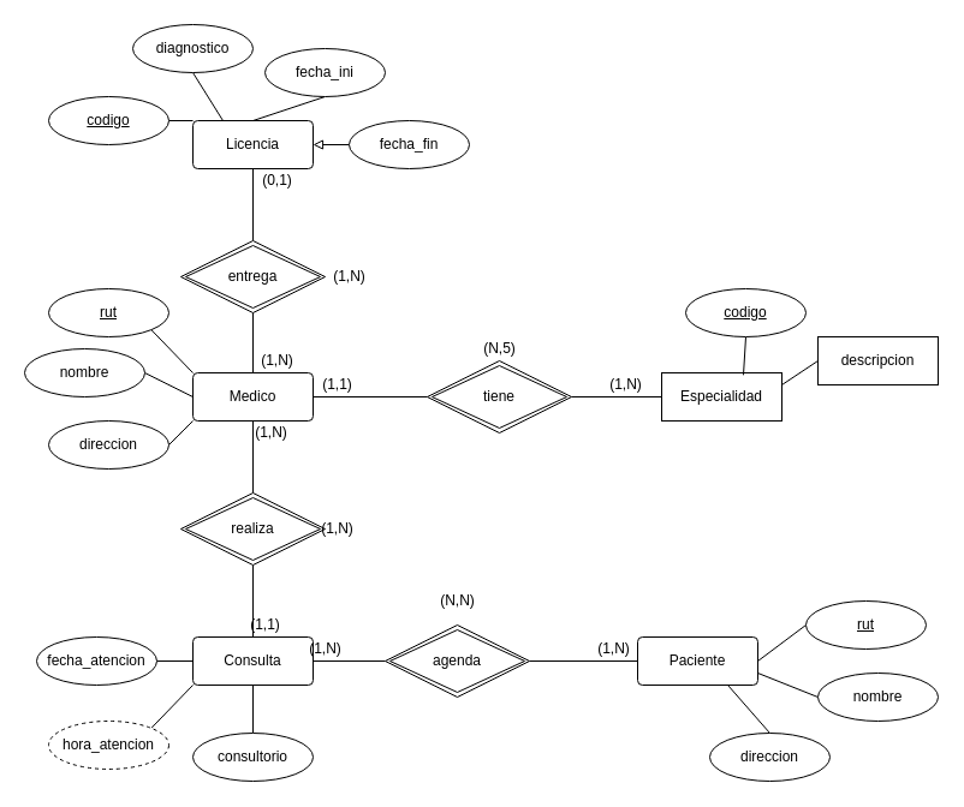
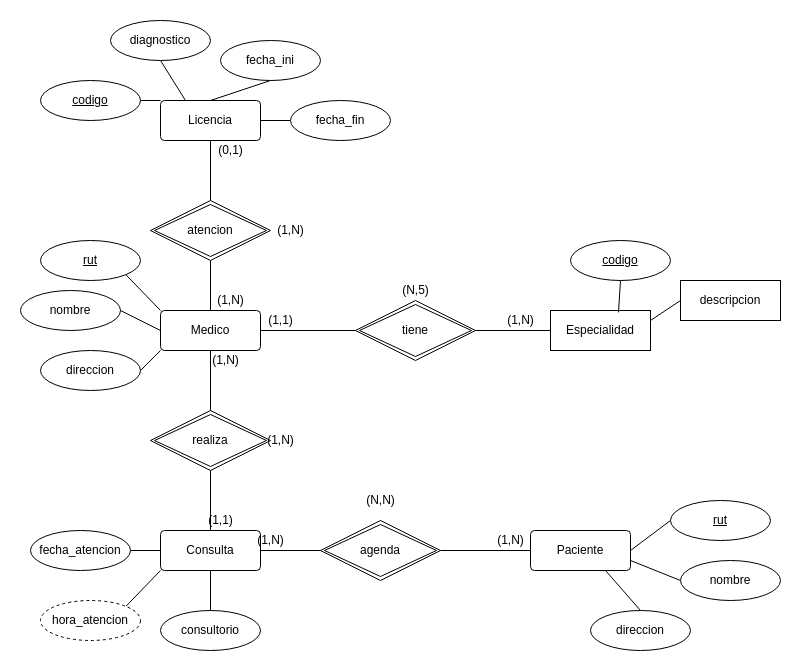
  <mxCell id="0" />
  <mxCell id="1" parent="0" />
  <mxCell id="2" style="edgeStyle=orthogonalEdgeStyle;rounded=0;orthogonalLoop=1;jettySize=auto;html=1;exitX=1;exitY=0.5;exitDx=0;exitDy=0;endArrow=none;endFill=0;entryX=0;entryY=0.5;entryDx=0;entryDy=0;" edge="1" parent="1" source="5" target="8"><mxGeometry relative="1" as="geometry"><mxPoint x="340" y="330" as="targetPoint" /></mxGeometry></mxCell>
  <mxCell id="3" style="edgeStyle=none;rounded=0;orthogonalLoop=1;jettySize=auto;html=1;exitX=0.5;exitY=1;exitDx=0;exitDy=0;entryX=0.5;entryY=0;entryDx=0;entryDy=0;endArrow=none;endFill=0;" edge="1" parent="1" source="5" target="24"><mxGeometry relative="1" as="geometry" /></mxCell>
  <mxCell id="4" style="edgeStyle=none;rounded=0;orthogonalLoop=1;jettySize=auto;html=1;exitX=0.5;exitY=0;exitDx=0;exitDy=0;entryX=0.5;entryY=1;entryDx=0;entryDy=0;endArrow=none;endFill=0;" edge="1" parent="1" source="5" target="40"><mxGeometry relative="1" as="geometry" /></mxCell>
  <mxCell id="5" value="Medico" style="rounded=1;arcSize=10;whiteSpace=wrap;html=1;align=center;" vertex="1" parent="1"><mxGeometry x="160" y="310" width="100" height="40" as="geometry" /></mxCell>
  <mxCell id="6" value="Especialidad" style="arcSize=0;whiteSpace=wrap;html=1;align=center;rounded=0;" vertex="1" parent="1"><mxGeometry x="550" y="310" width="100" height="40" as="geometry" /></mxCell>
  <mxCell id="7" style="edgeStyle=orthogonalEdgeStyle;rounded=0;orthogonalLoop=1;jettySize=auto;html=1;exitX=1;exitY=0.5;exitDx=0;exitDy=0;endArrow=none;endFill=0;" edge="1" parent="1" source="8" target="6"><mxGeometry relative="1" as="geometry" /></mxCell>
  <mxCell id="8" value="tiene" style="shape=rhombus;double=1;perimeter=rhombusPerimeter;whiteSpace=wrap;html=1;align=center;" vertex="1" parent="1"><mxGeometry x="355" y="300" width="120" height="60" as="geometry" /></mxCell>
  <mxCell id="9" style="edgeStyle=none;rounded=0;orthogonalLoop=1;jettySize=auto;html=1;exitX=1;exitY=1;exitDx=0;exitDy=0;entryX=0;entryY=0;entryDx=0;entryDy=0;endArrow=none;endFill=0;" edge="1" parent="1" source="10" target="5"><mxGeometry relative="1" as="geometry" /></mxCell>
  <mxCell id="10" value="rut" style="ellipse;whiteSpace=wrap;html=1;align=center;fontStyle=4;" vertex="1" parent="1"><mxGeometry x="40" y="240" width="100" height="40" as="geometry" /></mxCell>
  <mxCell id="11" style="edgeStyle=none;rounded=0;orthogonalLoop=1;jettySize=auto;html=1;exitX=1;exitY=0.5;exitDx=0;exitDy=0;entryX=0;entryY=0.5;entryDx=0;entryDy=0;endArrow=none;endFill=0;" edge="1" parent="1" source="12" target="5"><mxGeometry relative="1" as="geometry" /></mxCell>
  <mxCell id="12" value="nombre" style="ellipse;whiteSpace=wrap;html=1;align=center;" vertex="1" parent="1"><mxGeometry x="20" y="290" width="100" height="40" as="geometry" /></mxCell>
  <mxCell id="13" style="edgeStyle=none;rounded=0;orthogonalLoop=1;jettySize=auto;html=1;exitX=1;exitY=0.5;exitDx=0;exitDy=0;entryX=0;entryY=1;entryDx=0;entryDy=0;endArrow=none;endFill=0;" edge="1" parent="1" source="14" target="5"><mxGeometry relative="1" as="geometry" /></mxCell>
  <mxCell id="14" value="direccion" style="ellipse;whiteSpace=wrap;html=1;align=center;" vertex="1" parent="1"><mxGeometry x="40" y="350" width="100" height="40" as="geometry" /></mxCell>
  <mxCell id="15" style="edgeStyle=none;rounded=0;orthogonalLoop=1;jettySize=auto;html=1;exitX=0;exitY=0.5;exitDx=0;exitDy=0;entryX=1;entryY=0.5;entryDx=0;entryDy=0;endArrow=none;endFill=0;" edge="1" parent="1" source="16" target="25"><mxGeometry relative="1" as="geometry" /></mxCell>
  <mxCell id="16" value="rut" style="ellipse;whiteSpace=wrap;html=1;align=center;fontStyle=4;" vertex="1" parent="1"><mxGeometry x="670" y="500" width="100" height="40" as="geometry" /></mxCell>
  <mxCell id="17" style="edgeStyle=none;rounded=0;orthogonalLoop=1;jettySize=auto;html=1;exitX=0.5;exitY=1;exitDx=0;exitDy=0;entryX=0.68;entryY=0.045;entryDx=0;entryDy=0;entryPerimeter=0;endArrow=none;endFill=0;" edge="1" parent="1" source="18" target="6"><mxGeometry relative="1" as="geometry" /></mxCell>
  <mxCell id="18" value="codigo" style="ellipse;whiteSpace=wrap;html=1;align=center;fontStyle=4;" vertex="1" parent="1"><mxGeometry x="570" y="240" width="100" height="40" as="geometry" /></mxCell>
  <mxCell id="19" style="edgeStyle=none;rounded=0;orthogonalLoop=1;jettySize=auto;html=1;exitX=0;exitY=0.5;exitDx=0;exitDy=0;entryX=1;entryY=0.25;entryDx=0;entryDy=0;endArrow=none;endFill=0;" edge="1" parent="1" source="20" target="6"><mxGeometry relative="1" as="geometry" /></mxCell>
  <mxCell id="20" value="descripcion" style="whiteSpace=wrap;html=1;align=center;rounded=0;" vertex="1" parent="1"><mxGeometry x="680" y="280" width="100" height="40" as="geometry" /></mxCell>
  <mxCell id="21" style="edgeStyle=none;rounded=0;orthogonalLoop=1;jettySize=auto;html=1;exitX=1;exitY=0.5;exitDx=0;exitDy=0;entryX=0;entryY=0.5;entryDx=0;entryDy=0;endArrow=none;endFill=0;" edge="1" parent="1" source="22" target="27"><mxGeometry relative="1" as="geometry" /></mxCell>
  <mxCell id="22" value="Consulta" style="rounded=1;arcSize=10;whiteSpace=wrap;html=1;align=center;" vertex="1" parent="1"><mxGeometry x="160" y="530" width="100" height="40" as="geometry" /></mxCell>
  <mxCell id="23" style="edgeStyle=none;rounded=0;orthogonalLoop=1;jettySize=auto;html=1;exitX=0.5;exitY=1;exitDx=0;exitDy=0;entryX=0.5;entryY=0;entryDx=0;entryDy=0;endArrow=none;endFill=0;" edge="1" parent="1" source="24" target="22"><mxGeometry relative="1" as="geometry" /></mxCell>
  <mxCell id="24" value="realiza" style="shape=rhombus;double=1;perimeter=rhombusPerimeter;whiteSpace=wrap;html=1;align=center;" vertex="1" parent="1"><mxGeometry x="150" y="410" width="120" height="60" as="geometry" /></mxCell>
  <mxCell id="25" value="Paciente" style="rounded=1;arcSize=10;whiteSpace=wrap;html=1;align=center;" vertex="1" parent="1"><mxGeometry x="530" y="530" width="100" height="40" as="geometry" /></mxCell>
  <mxCell id="26" style="edgeStyle=none;rounded=0;orthogonalLoop=1;jettySize=auto;html=1;exitX=1;exitY=0.5;exitDx=0;exitDy=0;entryX=0;entryY=0.5;entryDx=0;entryDy=0;endArrow=none;endFill=0;" edge="1" parent="1" source="27" target="25"><mxGeometry relative="1" as="geometry" /></mxCell>
  <mxCell id="27" value="agenda" style="shape=rhombus;double=1;perimeter=rhombusPerimeter;whiteSpace=wrap;html=1;align=center;" vertex="1" parent="1"><mxGeometry x="320" y="520" width="120" height="60" as="geometry" /></mxCell>
  <mxCell id="28" style="edgeStyle=none;rounded=0;orthogonalLoop=1;jettySize=auto;html=1;exitX=1;exitY=0;exitDx=0;exitDy=0;entryX=0;entryY=1;entryDx=0;entryDy=0;endArrow=none;endFill=0;" edge="1" parent="1" source="29" target="22"><mxGeometry relative="1" as="geometry" /></mxCell>
  <mxCell id="29" value="hora_atencion" style="ellipse;whiteSpace=wrap;html=1;align=center;dashed=1;" vertex="1" parent="1"><mxGeometry x="40" y="600" width="100" height="40" as="geometry" /></mxCell>
  <mxCell id="30" style="edgeStyle=none;rounded=0;orthogonalLoop=1;jettySize=auto;html=1;exitX=1;exitY=0.5;exitDx=0;exitDy=0;entryX=0;entryY=0.5;entryDx=0;entryDy=0;endArrow=none;endFill=0;" edge="1" parent="1" source="31" target="22"><mxGeometry relative="1" as="geometry" /></mxCell>
  <mxCell id="31" value="fecha_atencion" style="ellipse;whiteSpace=wrap;html=1;align=center;" vertex="1" parent="1"><mxGeometry x="30" y="530" width="100" height="40" as="geometry" /></mxCell>
  <mxCell id="32" style="edgeStyle=none;rounded=0;orthogonalLoop=1;jettySize=auto;html=1;exitX=0.5;exitY=0;exitDx=0;exitDy=0;entryX=0.5;entryY=1;entryDx=0;entryDy=0;endArrow=none;endFill=0;" edge="1" parent="1" source="33" target="22"><mxGeometry relative="1" as="geometry" /></mxCell>
  <mxCell id="33" value="consultorio" style="ellipse;whiteSpace=wrap;html=1;align=center;" vertex="1" parent="1"><mxGeometry x="160" y="610" width="100" height="40" as="geometry" /></mxCell>
  <mxCell id="34" style="edgeStyle=none;rounded=0;orthogonalLoop=1;jettySize=auto;html=1;exitX=0;exitY=0.5;exitDx=0;exitDy=0;entryX=1;entryY=0.75;entryDx=0;entryDy=0;endArrow=none;endFill=0;" edge="1" parent="1" source="35" target="25"><mxGeometry relative="1" as="geometry" /></mxCell>
  <mxCell id="35" value="nombre" style="ellipse;whiteSpace=wrap;html=1;align=center;" vertex="1" parent="1"><mxGeometry x="680" y="560" width="100" height="40" as="geometry" /></mxCell>
  <mxCell id="36" style="edgeStyle=none;rounded=0;orthogonalLoop=1;jettySize=auto;html=1;exitX=0.5;exitY=0;exitDx=0;exitDy=0;entryX=0.75;entryY=1;entryDx=0;entryDy=0;endArrow=none;endFill=0;" edge="1" parent="1" source="37" target="25"><mxGeometry relative="1" as="geometry" /></mxCell>
  <mxCell id="37" value="direccion" style="ellipse;whiteSpace=wrap;html=1;align=center;" vertex="1" parent="1"><mxGeometry x="590" y="610" width="100" height="40" as="geometry" /></mxCell>
  <mxCell id="38" value="Licencia" style="rounded=1;arcSize=10;whiteSpace=wrap;html=1;align=center;" vertex="1" parent="1"><mxGeometry x="160" y="100" width="100" height="40" as="geometry" /></mxCell>
  <mxCell id="39" style="edgeStyle=none;rounded=0;orthogonalLoop=1;jettySize=auto;html=1;exitX=0.5;exitY=0;exitDx=0;exitDy=0;entryX=0.5;entryY=1;entryDx=0;entryDy=0;endArrow=none;endFill=0;" edge="1" parent="1" source="40" target="38"><mxGeometry relative="1" as="geometry" /></mxCell>
- <mxCell id="40" value="entrega" style="shape=rhombus;double=1;perimeter=rhombusPerimeter;whiteSpace=wrap;html=1;align=center;" vertex="1" parent="1"><mxGeometry x="150" y="200" width="120" height="60" as="geometry" /></mxCell>
+ <mxCell id="40" value="atencion" style="shape=rhombus;double=1;perimeter=rhombusPerimeter;whiteSpace=wrap;html=1;align=center;" vertex="1" parent="1"><mxGeometry x="150" y="200" width="120" height="60" as="geometry" /></mxCell>
  <mxCell id="41" style="edgeStyle=none;rounded=0;orthogonalLoop=1;jettySize=auto;html=1;exitX=1;exitY=0.5;exitDx=0;exitDy=0;entryX=0;entryY=0;entryDx=0;entryDy=0;endArrow=none;endFill=0;" edge="1" parent="1" source="42" target="38"><mxGeometry relative="1" as="geometry" /></mxCell>
  <mxCell id="42" value="codigo" style="ellipse;whiteSpace=wrap;html=1;align=center;fontStyle=4;" vertex="1" parent="1"><mxGeometry x="40" y="80" width="100" height="40" as="geometry" /></mxCell>
  <mxCell id="43" style="edgeStyle=none;rounded=0;orthogonalLoop=1;jettySize=auto;html=1;exitX=0.5;exitY=1;exitDx=0;exitDy=0;entryX=0.25;entryY=0;entryDx=0;entryDy=0;endArrow=none;endFill=0;" edge="1" parent="1" source="44" target="38"><mxGeometry relative="1" as="geometry" /></mxCell>
  <mxCell id="44" value="diagnostico" style="ellipse;whiteSpace=wrap;html=1;align=center;" vertex="1" parent="1"><mxGeometry x="110" y="20" width="100" height="40" as="geometry" /></mxCell>
  <mxCell id="45" style="edgeStyle=none;rounded=0;orthogonalLoop=1;jettySize=auto;html=1;exitX=0.5;exitY=1;exitDx=0;exitDy=0;entryX=0.5;entryY=0;entryDx=0;entryDy=0;endArrow=none;endFill=0;" edge="1" parent="1" source="46" target="38"><mxGeometry relative="1" as="geometry" /></mxCell>
  <mxCell id="46" value="fecha_ini" style="ellipse;whiteSpace=wrap;html=1;align=center;" vertex="1" parent="1"><mxGeometry x="220" y="40" width="100" height="40" as="geometry" /></mxCell>
- <mxCell id="47" style="edgeStyle=none;rounded=0;orthogonalLoop=1;jettySize=auto;html=1;exitX=0;exitY=0.5;exitDx=0;exitDy=0;entryX=1;entryY=0.5;entryDx=0;entryDy=0;endArrow=block;endFill=0;" edge="1" parent="1" source="48" target="38"><mxGeometry relative="1" as="geometry" /></mxCell>
+ <mxCell id="47" style="edgeStyle=none;rounded=0;orthogonalLoop=1;jettySize=auto;html=1;exitX=0;exitY=0.5;exitDx=0;exitDy=0;entryX=1;entryY=0.5;entryDx=0;entryDy=0;endArrow=none;endFill=0;" edge="1" parent="1" source="48" target="38"><mxGeometry relative="1" as="geometry" /></mxCell>
  <mxCell id="48" value="fecha_fin" style="ellipse;whiteSpace=wrap;html=1;align=center;" vertex="1" parent="1"><mxGeometry x="290" y="100" width="100" height="40" as="geometry" /></mxCell>
  <mxCell id="49" value="(1,1)" style="text;html=1;align=center;verticalAlign=middle;resizable=0;points=[];autosize=1;strokeColor=none;fillColor=none;" vertex="1" parent="1"><mxGeometry x="260" y="310" width="40" height="20" as="geometry" /></mxCell>
  <mxCell id="50" value="(1,N)" style="text;html=1;align=center;verticalAlign=middle;resizable=0;points=[];autosize=1;strokeColor=none;fillColor=none;" vertex="1" parent="1"><mxGeometry x="500" y="310" width="40" height="20" as="geometry" /></mxCell>
  <mxCell id="51" value="(N,5)" style="text;html=1;align=center;verticalAlign=middle;resizable=0;points=[];autosize=1;strokeColor=none;fillColor=none;" vertex="1" parent="1"><mxGeometry x="395" y="280" width="40" height="20" as="geometry" /></mxCell>
  <mxCell id="52" value="(1,N)" style="text;html=1;align=center;verticalAlign=middle;resizable=0;points=[];autosize=1;strokeColor=none;fillColor=none;" vertex="1" parent="1"><mxGeometry x="205" y="350" width="40" height="20" as="geometry" /></mxCell>
  <mxCell id="53" value="(1,1)" style="text;html=1;align=center;verticalAlign=middle;resizable=0;points=[];autosize=1;strokeColor=none;fillColor=none;" vertex="1" parent="1"><mxGeometry x="200" y="510" width="40" height="20" as="geometry" /></mxCell>
  <mxCell id="54" value="(1,N)" style="text;html=1;align=center;verticalAlign=middle;resizable=0;points=[];autosize=1;strokeColor=none;fillColor=none;" vertex="1" parent="1"><mxGeometry x="260" y="430" width="40" height="20" as="geometry" /></mxCell>
  <mxCell id="55" value="(1,N)" style="text;html=1;align=center;verticalAlign=middle;resizable=0;points=[];autosize=1;strokeColor=none;fillColor=none;" vertex="1" parent="1"><mxGeometry x="490" y="530" width="40" height="20" as="geometry" /></mxCell>
  <mxCell id="56" value="(1,N)" style="text;html=1;align=center;verticalAlign=middle;resizable=0;points=[];autosize=1;strokeColor=none;fillColor=none;" vertex="1" parent="1"><mxGeometry x="250" y="530" width="40" height="20" as="geometry" /></mxCell>
  <mxCell id="57" value="(N,N)" style="text;html=1;align=center;verticalAlign=middle;resizable=0;points=[];autosize=1;strokeColor=none;fillColor=none;" vertex="1" parent="1"><mxGeometry x="360" y="490" width="40" height="20" as="geometry" /></mxCell>
  <mxCell id="58" value="(1,N)" style="text;html=1;align=center;verticalAlign=middle;resizable=0;points=[];autosize=1;strokeColor=none;fillColor=none;" vertex="1" parent="1"><mxGeometry x="210" y="290" width="40" height="20" as="geometry" /></mxCell>
  <mxCell id="59" value="(0,1)" style="text;html=1;align=center;verticalAlign=middle;resizable=0;points=[];autosize=1;strokeColor=none;fillColor=none;" vertex="1" parent="1"><mxGeometry x="210" y="140" width="40" height="20" as="geometry" /></mxCell>
  <mxCell id="60" value="(1,N)" style="text;html=1;align=center;verticalAlign=middle;resizable=0;points=[];autosize=1;strokeColor=none;fillColor=none;" vertex="1" parent="1"><mxGeometry x="270" y="220" width="40" height="20" as="geometry" /></mxCell>
